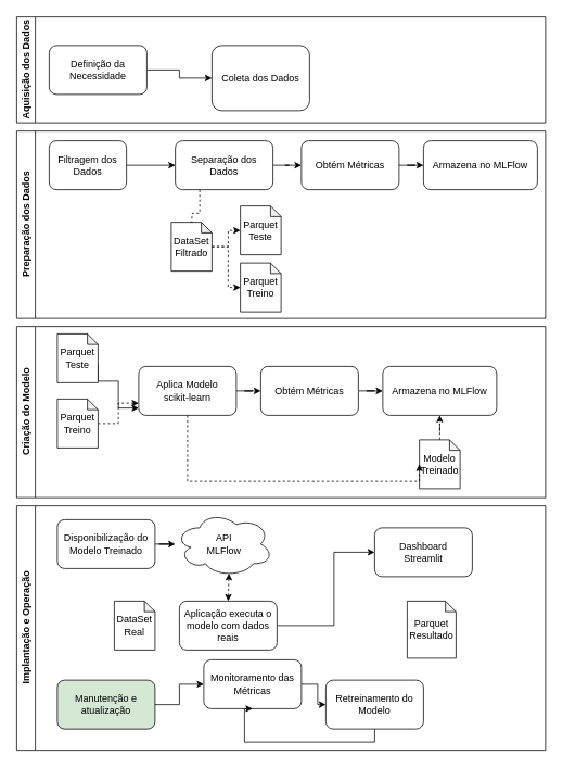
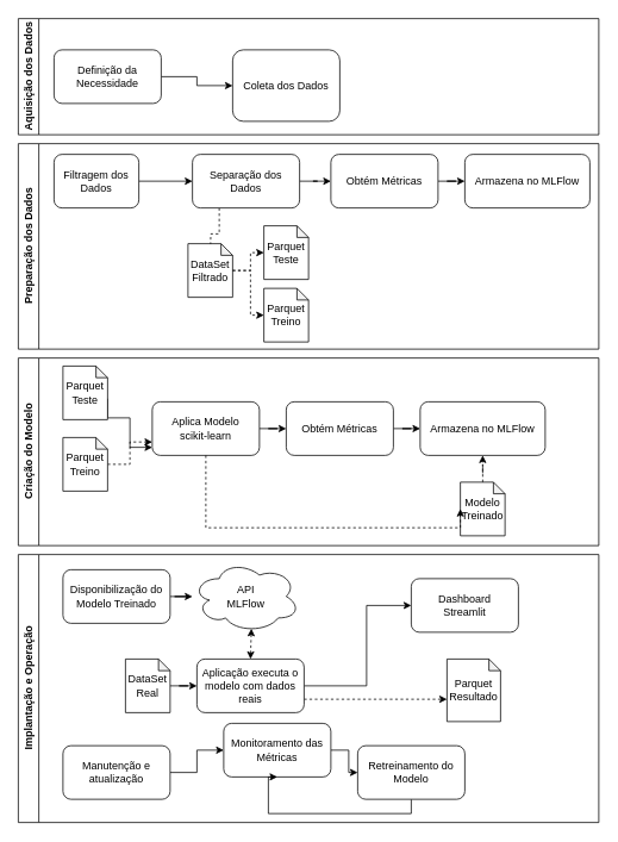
  <mxCell id="0" />
  <mxCell id="1" parent="0" />
  <mxCell id="2" value="Aquisição dos Dados" style="swimlane;horizontal=0;whiteSpace=wrap;html=1;" parent="1" vertex="1"><mxGeometry x="20" y="20" width="650" height="130" as="geometry" /></mxCell>
  <mxCell id="3" style="edgeStyle=orthogonalEdgeStyle;rounded=0;orthogonalLoop=1;jettySize=auto;html=1;entryX=0;entryY=0.5;entryDx=0;entryDy=0;" parent="2" source="4" target="5" edge="1"><mxGeometry relative="1" as="geometry" /></mxCell>
  <mxCell id="4" value="Definição da Necessidade" style="rounded=1;whiteSpace=wrap;html=1;" parent="2" vertex="1"><mxGeometry x="40" y="35" width="120" height="60" as="geometry" /></mxCell>
  <mxCell id="5" value="Coleta dos Dados" style="rounded=1;whiteSpace=wrap;html=1;" parent="2" vertex="1"><mxGeometry x="240" y="35" width="120" height="80" as="geometry" /></mxCell>
  <mxCell id="6" value="Preparação dos Dados" style="swimlane;horizontal=0;whiteSpace=wrap;html=1;" parent="1" vertex="1"><mxGeometry x="20" y="160" width="650" height="230" as="geometry" /></mxCell>
  <mxCell id="7" value="" style="edgeStyle=orthogonalEdgeStyle;rounded=0;orthogonalLoop=1;jettySize=auto;html=1;" parent="6" source="8" target="11" edge="1"><mxGeometry relative="1" as="geometry" /></mxCell>
  <mxCell id="8" value="Filtragem dos Dados" style="rounded=1;whiteSpace=wrap;html=1;" parent="6" vertex="1"><mxGeometry x="40" y="12" width="95" height="60" as="geometry" /></mxCell>
  <mxCell id="9" value="" style="edgeStyle=orthogonalEdgeStyle;rounded=0;orthogonalLoop=1;jettySize=auto;html=1;exitX=1;exitY=0.5;exitDx=0;exitDy=0;" parent="6" source="11" target="16" edge="1"><mxGeometry relative="1" as="geometry" /></mxCell>
  <mxCell id="10" style="edgeStyle=orthogonalEdgeStyle;rounded=0;orthogonalLoop=1;jettySize=auto;html=1;exitX=0.25;exitY=1;exitDx=0;exitDy=0;dashed=1;" parent="6" source="11" edge="1"><mxGeometry relative="1" as="geometry"><mxPoint x="215" y="130" as="targetPoint" /></mxGeometry></mxCell>
  <mxCell id="11" value="Separação dos Dados" style="rounded=1;whiteSpace=wrap;html=1;" parent="6" vertex="1"><mxGeometry x="195" y="12" width="120" height="60" as="geometry" /></mxCell>
  <mxCell id="12" value="Parquet&lt;div&gt;Teste&lt;/div&gt;" style="shape=note;whiteSpace=wrap;html=1;backgroundOutline=1;darkOpacity=0.05;size=13;" parent="6" vertex="1"><mxGeometry x="275" y="92" width="50" height="60" as="geometry" /></mxCell>
  <mxCell id="13" value="Parquet&lt;div&gt;Treino&lt;/div&gt;" style="shape=note;whiteSpace=wrap;html=1;backgroundOutline=1;darkOpacity=0.05;size=13;" parent="6" vertex="1"><mxGeometry x="275" y="162" width="50" height="60" as="geometry" /></mxCell>
  <mxCell id="14" value="DataSet&lt;div&gt;Filtrado&lt;/div&gt;" style="shape=note;whiteSpace=wrap;html=1;backgroundOutline=1;darkOpacity=0.05;size=13;" parent="6" vertex="1"><mxGeometry x="190" y="112" width="50" height="60" as="geometry" /></mxCell>
  <mxCell id="15" value="" style="edgeStyle=orthogonalEdgeStyle;rounded=0;orthogonalLoop=1;jettySize=auto;html=1;" parent="6" source="16" target="17" edge="1"><mxGeometry relative="1" as="geometry" /></mxCell>
  <mxCell id="16" value="Obtém Métricas" style="rounded=1;whiteSpace=wrap;html=1;" parent="6" vertex="1"><mxGeometry x="350" y="12" width="120" height="60" as="geometry" /></mxCell>
  <mxCell id="17" value="Armazena no MLFlow" style="rounded=1;whiteSpace=wrap;html=1;" parent="6" vertex="1"><mxGeometry x="500" y="12" width="140" height="60" as="geometry" /></mxCell>
  <mxCell id="18" style="edgeStyle=orthogonalEdgeStyle;rounded=0;orthogonalLoop=1;jettySize=auto;html=1;entryX=0;entryY=0.5;entryDx=0;entryDy=0;entryPerimeter=0;dashed=1;" parent="6" source="14" target="12" edge="1"><mxGeometry relative="1" as="geometry" /></mxCell>
  <mxCell id="19" style="edgeStyle=orthogonalEdgeStyle;rounded=0;orthogonalLoop=1;jettySize=auto;html=1;entryX=0;entryY=0.5;entryDx=0;entryDy=0;entryPerimeter=0;dashed=1;" parent="6" source="14" target="13" edge="1"><mxGeometry relative="1" as="geometry" /></mxCell>
  <mxCell id="20" value="Criação do Modelo" style="swimlane;horizontal=0;whiteSpace=wrap;html=1;startSize=23;" parent="1" vertex="1"><mxGeometry x="20" y="400" width="650" height="210" as="geometry" /></mxCell>
  <mxCell id="21" style="edgeStyle=orthogonalEdgeStyle;rounded=0;orthogonalLoop=1;jettySize=auto;html=1;entryX=0;entryY=0.75;entryDx=0;entryDy=0;dashed=1;" parent="20" source="22" target="26" edge="1"><mxGeometry relative="1" as="geometry" /></mxCell>
  <mxCell id="22" value="Parquet&lt;div&gt;Treino&lt;/div&gt;" style="shape=note;whiteSpace=wrap;html=1;backgroundOutline=1;darkOpacity=0.05;size=13;" parent="20" vertex="1"><mxGeometry x="50" y="89" width="50" height="60" as="geometry" /></mxCell>
  <mxCell id="23" value="" style="edgeStyle=orthogonalEdgeStyle;rounded=0;orthogonalLoop=1;jettySize=auto;html=1;exitX=0;exitY=0;exitDx=50;exitDy=36.5;exitPerimeter=0;" parent="20" source="24" target="26" edge="1"><mxGeometry relative="1" as="geometry"><Array as="points"><mxPoint x="125" y="67" /><mxPoint x="125" y="100" /></Array></mxGeometry></mxCell>
  <mxCell id="24" value="Parquet&lt;div&gt;Teste&lt;/div&gt;" style="shape=note;whiteSpace=wrap;html=1;backgroundOutline=1;darkOpacity=0.05;size=13;" parent="20" vertex="1"><mxGeometry x="50" y="9" width="50" height="60" as="geometry" /></mxCell>
  <mxCell id="25" value="" style="edgeStyle=orthogonalEdgeStyle;rounded=0;orthogonalLoop=1;jettySize=auto;html=1;" parent="20" source="26" target="28" edge="1"><mxGeometry relative="1" as="geometry" /></mxCell>
  <mxCell id="26" value="Aplica Modelo&lt;br&gt;scikit-learn" style="rounded=1;whiteSpace=wrap;html=1;" parent="20" vertex="1"><mxGeometry x="150" y="49" width="120" height="60" as="geometry" /></mxCell>
  <mxCell id="27" value="" style="edgeStyle=orthogonalEdgeStyle;rounded=0;orthogonalLoop=1;jettySize=auto;html=1;" parent="20" source="28" target="29" edge="1"><mxGeometry relative="1" as="geometry" /></mxCell>
  <mxCell id="28" value="Obtém Métricas" style="rounded=1;whiteSpace=wrap;html=1;" parent="20" vertex="1"><mxGeometry x="300" y="49" width="120" height="60" as="geometry" /></mxCell>
  <mxCell id="29" value="Armazena no MLFlow" style="rounded=1;whiteSpace=wrap;html=1;" parent="20" vertex="1"><mxGeometry x="450" y="49" width="140" height="60" as="geometry" /></mxCell>
  <mxCell id="30" value="" style="edgeStyle=orthogonalEdgeStyle;rounded=0;orthogonalLoop=1;jettySize=auto;html=1;dashed=1;" parent="20" source="31" target="29" edge="1"><mxGeometry relative="1" as="geometry" /></mxCell>
  <mxCell id="31" value="Modelo Treinado" style="shape=note;whiteSpace=wrap;html=1;backgroundOutline=1;darkOpacity=0.05;size=13;" parent="20" vertex="1"><mxGeometry x="495" y="139" width="50" height="60" as="geometry" /></mxCell>
  <mxCell id="32" style="edgeStyle=orthogonalEdgeStyle;rounded=0;orthogonalLoop=1;jettySize=auto;html=1;entryX=0;entryY=0.5;entryDx=0;entryDy=0;entryPerimeter=0;dashed=1;" parent="20" source="26" target="31" edge="1"><mxGeometry relative="1" as="geometry"><Array as="points"><mxPoint x="210" y="190" /></Array></mxGeometry></mxCell>
  <mxCell id="33" value="Implantação e Operação" style="swimlane;horizontal=0;whiteSpace=wrap;html=1;startSize=23;" parent="1" vertex="1"><mxGeometry x="20" y="620" width="650" height="300" as="geometry" /></mxCell>
  <mxCell id="34" value="" style="edgeStyle=orthogonalEdgeStyle;rounded=0;orthogonalLoop=1;jettySize=auto;html=1;" parent="33" source="35" target="36" edge="1"><mxGeometry relative="1" as="geometry" /></mxCell>
  <mxCell id="35" value="Disponibilização do Modelo Treinado" style="rounded=1;whiteSpace=wrap;html=1;" parent="33" vertex="1"><mxGeometry x="50" y="17" width="120" height="60" as="geometry" /></mxCell>
  <mxCell id="36" value="API&lt;br&gt;MLFlow" style="ellipse;shape=cloud;whiteSpace=wrap;html=1;" parent="33" vertex="1"><mxGeometry x="195" y="7" width="120" height="80" as="geometry" /></mxCell>
  <mxCell id="37" value="" style="edgeStyle=orthogonalEdgeStyle;rounded=0;orthogonalLoop=1;jettySize=auto;html=1;" parent="33" source="39" target="43" edge="1"><mxGeometry relative="1" as="geometry"><Array as="points"><mxPoint x="390" y="147" /><mxPoint x="390" y="57" /></Array></mxGeometry></mxCell>
+ <mxCell id="38" value="" style="edgeStyle=orthogonalEdgeStyle;rounded=0;orthogonalLoop=1;jettySize=auto;html=1;dashed=1;exitX=1;exitY=0.75;exitDx=0;exitDy=0;" parent="33" source="39" target="44" edge="1"><mxGeometry relative="1" as="geometry"><Array as="points"><mxPoint x="440" y="162" /><mxPoint x="440" y="162" /></Array></mxGeometry></mxCell>
  <mxCell id="39" value="Aplicação executa o modelo com dados reais" style="rounded=1;whiteSpace=wrap;html=1;" parent="33" vertex="1"><mxGeometry x="200" y="117" width="120" height="60" as="geometry" /></mxCell>
  <mxCell id="40" value="" style="endArrow=classic;startArrow=classic;html=1;rounded=0;exitX=0.5;exitY=0;exitDx=0;exitDy=0;entryX=0.55;entryY=0.95;entryDx=0;entryDy=0;entryPerimeter=0;dashed=1;" parent="33" source="39" target="36" edge="1"><mxGeometry width="50" height="50" relative="1" as="geometry"><mxPoint x="230" y="20" as="sourcePoint" /><mxPoint x="280" y="-30" as="targetPoint" /></mxGeometry></mxCell>
+ <mxCell id="41" value="" style="edgeStyle=orthogonalEdgeStyle;rounded=0;orthogonalLoop=1;jettySize=auto;html=1;" parent="33" source="42" target="39" edge="1"><mxGeometry relative="1" as="geometry" /></mxCell>
  <mxCell id="42" value="DataSet&lt;div&gt;Real&lt;/div&gt;" style="shape=note;whiteSpace=wrap;html=1;backgroundOutline=1;darkOpacity=0.05;size=13;" parent="33" vertex="1"><mxGeometry x="120" y="117" width="50" height="60" as="geometry" /></mxCell>
  <mxCell id="43" value="Dashboard&lt;div&gt;Streamlit&lt;/div&gt;" style="rounded=1;whiteSpace=wrap;html=1;" parent="33" vertex="1"><mxGeometry x="440" y="27" width="120" height="60" as="geometry" /></mxCell>
  <mxCell id="44" value="Parquet&lt;div&gt;Resultado&lt;/div&gt;" style="shape=note;whiteSpace=wrap;html=1;backgroundOutline=1;darkOpacity=0.05;size=13;" parent="33" vertex="1"><mxGeometry x="480" y="117" width="60" height="70" as="geometry" /></mxCell>
  <mxCell id="45" value="" style="edgeStyle=orthogonalEdgeStyle;rounded=0;orthogonalLoop=1;jettySize=auto;html=1;" parent="33" source="46" target="48" edge="1"><mxGeometry relative="1" as="geometry" /></mxCell>
- <mxCell id="46" value="Manutenção e atualização" style="rounded=1;whiteSpace=wrap;html=1;fillColor=#d5e8d4;" parent="33" vertex="1"><mxGeometry x="50" y="214" width="120" height="60" as="geometry" /></mxCell>
+ <mxCell id="46" value="Manutenção e atualização" style="rounded=1;whiteSpace=wrap;html=1;" parent="33" vertex="1"><mxGeometry x="50" y="214" width="120" height="60" as="geometry" /></mxCell>
  <mxCell id="47" value="" style="edgeStyle=orthogonalEdgeStyle;rounded=0;orthogonalLoop=1;jettySize=auto;html=1;" parent="33" source="48" target="50" edge="1"><mxGeometry relative="1" as="geometry" /></mxCell>
  <mxCell id="48" value="Monitoramento das Métricas" style="rounded=1;whiteSpace=wrap;html=1;" parent="33" vertex="1"><mxGeometry x="230" y="189" width="120" height="60" as="geometry" /></mxCell>
  <mxCell id="49" style="edgeStyle=orthogonalEdgeStyle;rounded=0;orthogonalLoop=1;jettySize=auto;html=1;entryX=0.5;entryY=1;entryDx=0;entryDy=0;" parent="33" source="50" target="48" edge="1"><mxGeometry relative="1" as="geometry"><Array as="points"><mxPoint x="440" y="290" /><mxPoint x="280" y="290" /></Array></mxGeometry></mxCell>
  <mxCell id="50" value="Retreinamento do Modelo" style="rounded=1;whiteSpace=wrap;html=1;" parent="33" vertex="1"><mxGeometry x="380" y="214" width="120" height="60" as="geometry" /></mxCell>
